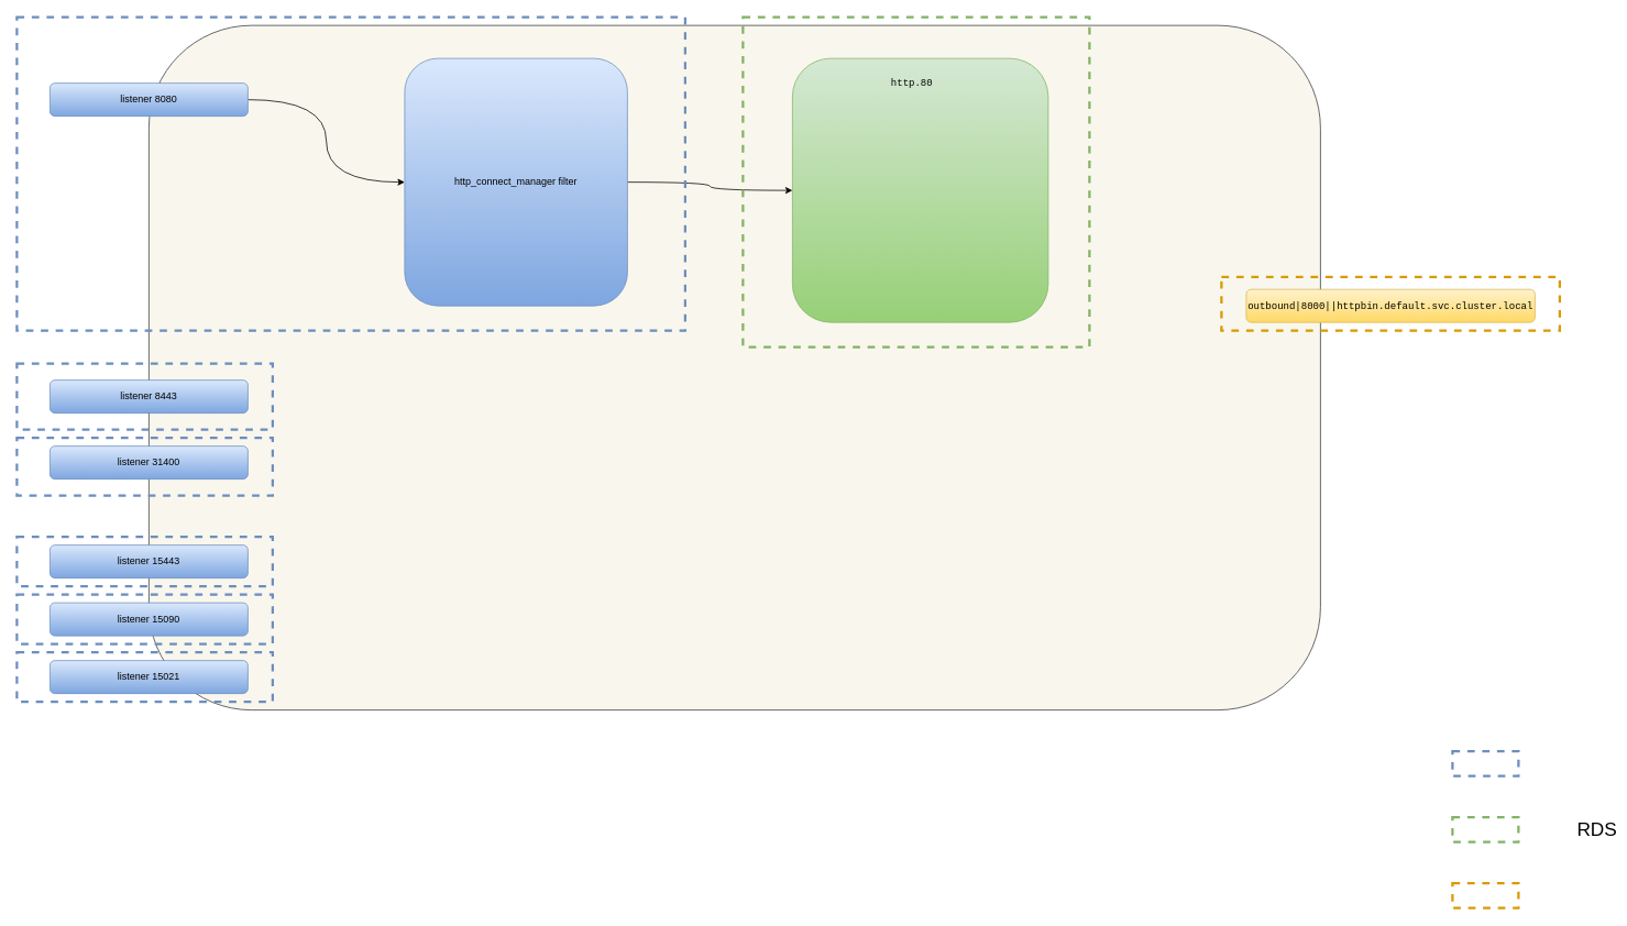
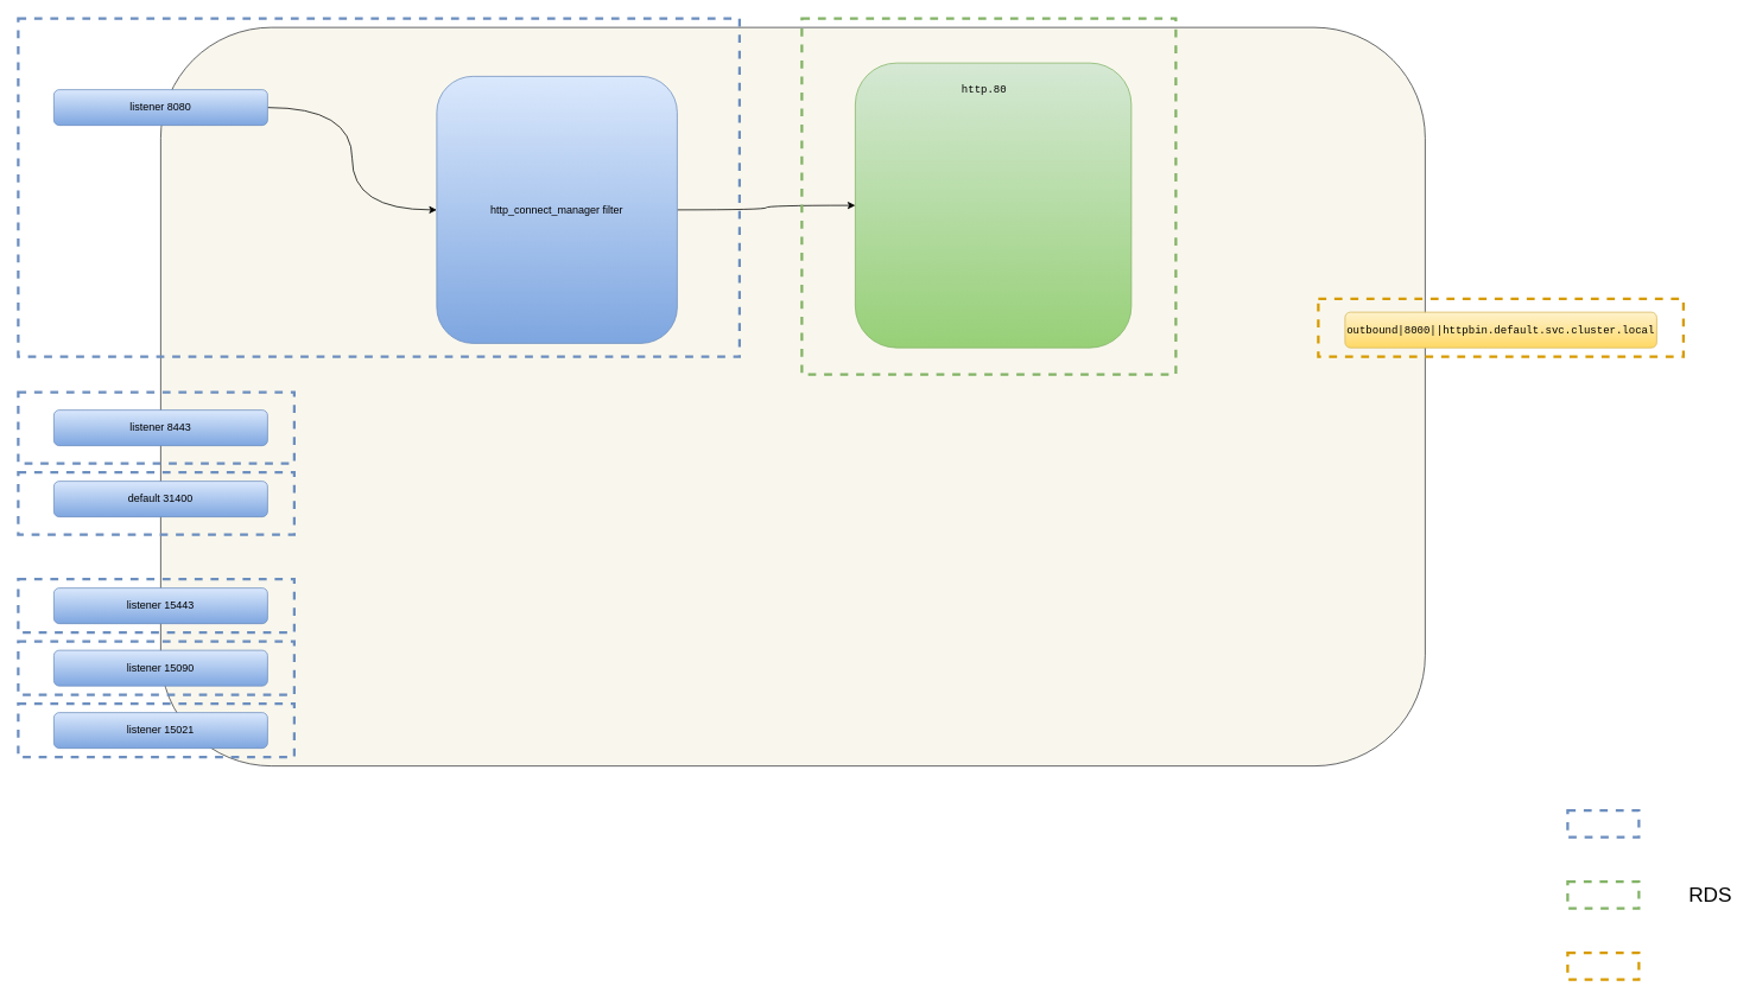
  <mxCell id="0" />
  <mxCell id="1" parent="0" />
  <mxCell id="2" value="" style="rounded=1;whiteSpace=wrap;html=1;fillColor=#f9f7ed;strokeColor=#36393d;" parent="1" vertex="1"><mxGeometry x="180" y="30" width="1420" height="830" as="geometry" /></mxCell>
  <mxCell id="3" style="edgeStyle=orthogonalEdgeStyle;curved=1;orthogonalLoop=1;jettySize=auto;html=1;entryX=0;entryY=0.5;entryDx=0;entryDy=0;" parent="1" source="4" target="12" edge="1"><mxGeometry relative="1" as="geometry" /></mxCell>
  <mxCell id="4" value="listener 8080" style="rounded=1;whiteSpace=wrap;html=1;gradientColor=#7ea6e0;fillColor=#dae8fc;strokeColor=#6c8ebf;" parent="1" vertex="1"><mxGeometry x="60" y="100" width="240" height="40" as="geometry" /></mxCell>
  <mxCell id="5" value="listener 8443" style="rounded=1;whiteSpace=wrap;html=1;gradientColor=#7ea6e0;fillColor=#dae8fc;strokeColor=#6c8ebf;" parent="1" vertex="1"><mxGeometry x="60" y="460" width="240" height="40" as="geometry" /></mxCell>
  <mxCell id="6" value="listener 15090" style="rounded=1;whiteSpace=wrap;html=1;gradientColor=#7ea6e0;fillColor=#dae8fc;strokeColor=#6c8ebf;" parent="1" vertex="1"><mxGeometry x="60" y="730" width="240" height="40" as="geometry" /></mxCell>
  <mxCell id="7" value="listener 15021" style="rounded=1;whiteSpace=wrap;html=1;gradientColor=#7ea6e0;fillColor=#dae8fc;strokeColor=#6c8ebf;" parent="1" vertex="1"><mxGeometry x="60" y="800" width="240" height="40" as="geometry" /></mxCell>
- <mxCell id="8" value="listener 31400" style="rounded=1;whiteSpace=wrap;html=1;gradientColor=#7ea6e0;fillColor=#dae8fc;strokeColor=#6c8ebf;" parent="1" vertex="1"><mxGeometry x="60" y="540" width="240" height="40" as="geometry" /></mxCell>
+ <mxCell id="8" value="default 31400" style="rounded=1;whiteSpace=wrap;html=1;gradientColor=#7ea6e0;fillColor=#dae8fc;strokeColor=#6c8ebf;" parent="1" vertex="1"><mxGeometry x="60" y="540" width="240" height="40" as="geometry" /></mxCell>
  <mxCell id="9" value="listener 15443" style="rounded=1;whiteSpace=wrap;html=1;gradientColor=#7ea6e0;fillColor=#dae8fc;strokeColor=#6c8ebf;" parent="1" vertex="1"><mxGeometry x="60" y="660" width="240" height="40" as="geometry" /></mxCell>
  <mxCell id="10" value="&lt;div style=&quot;font-family: &amp;quot;menlo&amp;quot; , &amp;quot;monaco&amp;quot; , &amp;quot;courier new&amp;quot; , monospace ; line-height: 18px&quot;&gt;&lt;div style=&quot;font-family: &amp;quot;menlo&amp;quot; , &amp;quot;monaco&amp;quot; , &amp;quot;courier new&amp;quot; , monospace ; line-height: 18px&quot;&gt;&lt;span style=&quot;&quot;&gt;outbound|8000||httpbin.default.svc.cluster.local&lt;/span&gt;&lt;/div&gt;&lt;/div&gt;" style="rounded=1;whiteSpace=wrap;html=1;gradientColor=#ffd966;fillColor=#fff2cc;strokeColor=#d6b656;" parent="1" vertex="1"><mxGeometry x="1510" y="350" width="350" height="40" as="geometry" /></mxCell>
  <mxCell id="11" style="edgeStyle=orthogonalEdgeStyle;curved=1;orthogonalLoop=1;jettySize=auto;html=1;entryX=0;entryY=0.5;entryDx=0;entryDy=0;" parent="1" source="12" target="13" edge="1"><mxGeometry relative="1" as="geometry" /></mxCell>
- <mxCell id="12" value="http_connect_manager filter" style="rounded=1;whiteSpace=wrap;html=1;gradientColor=#7ea6e0;fillColor=#dae8fc;strokeColor=#6c8ebf;" parent="1" vertex="1"><mxGeometry x="490" y="70" width="270" height="300" as="geometry" /></mxCell>
+ <mxCell id="12" value="http_connect_manager filter" style="rounded=1;whiteSpace=wrap;html=1;gradientColor=#7ea6e0;fillColor=#dae8fc;strokeColor=#6c8ebf;" parent="1" vertex="1"><mxGeometry x="490" y="85" width="270" height="300" as="geometry" /></mxCell>
  <mxCell id="13" value="" style="rounded=1;whiteSpace=wrap;html=1;gradientColor=#97d077;fillColor=#d5e8d4;strokeColor=#82b366;" parent="1" vertex="1"><mxGeometry x="960" y="70" width="310" height="320" as="geometry" /></mxCell>
  <mxCell id="14" value="&lt;div style=&quot;font-family: &amp;#34;menlo&amp;#34; , &amp;#34;monaco&amp;#34; , &amp;#34;courier new&amp;#34; , monospace ; line-height: 18px&quot;&gt;&lt;span&gt;http.80&lt;/span&gt;&lt;/div&gt;" style="text;html=1;strokeColor=none;align=center;verticalAlign=middle;whiteSpace=wrap;rounded=0;" parent="1" vertex="1"><mxGeometry x="900" y="90" width="410" height="20" as="geometry" /></mxCell>
  <mxCell id="15" value="" style="rounded=0;whiteSpace=wrap;html=1;dashed=1;strokeWidth=3;strokeColor=#6c8ebf;fillColor=none;" parent="1" vertex="1"><mxGeometry x="1760" y="910" width="80" height="30" as="geometry" /></mxCell>
  <mxCell id="16" value="" style="rounded=0;whiteSpace=wrap;html=1;dashed=1;strokeWidth=3;strokeColor=#82b366;fillColor=none;" parent="1" vertex="1"><mxGeometry x="1760" y="990" width="80" height="30" as="geometry" /></mxCell>
  <mxCell id="17" value="" style="rounded=0;whiteSpace=wrap;html=1;dashed=1;strokeWidth=3;strokeColor=#d79b00;fillColor=none;" parent="1" vertex="1"><mxGeometry x="1760" y="1070" width="80" height="30" as="geometry" /></mxCell>
- <mxCell id="18" value="&lt;font style=&quot;font-size: 23px&quot;&gt;RDS&lt;/font&gt;" style="text;html=1;align=center;verticalAlign=middle;resizable=0;points=[];autosize=1;strokeColor=none;" parent="1" vertex="1"><mxGeometry x="1905" y="995" width="60" height="20" as="geometry" /></mxCell>
+ <mxCell id="18" value="&lt;font style=&quot;font-size: 23px&quot;&gt;RDS&lt;/font&gt;" style="text;html=1;align=center;verticalAlign=middle;resizable=0;points=[];autosize=1;strokeColor=none;" parent="1" vertex="1"><mxGeometry x="1890" y="995" width="60" height="20" as="geometry" /></mxCell>
  <mxCell id="19" value="" style="rounded=0;whiteSpace=wrap;html=1;dashed=1;strokeWidth=3;strokeColor=#6c8ebf;fillColor=none;" parent="1" vertex="1"><mxGeometry x="20" y="20" width="810" height="380" as="geometry" /></mxCell>
  <mxCell id="20" value="" style="rounded=0;whiteSpace=wrap;html=1;dashed=1;strokeWidth=3;strokeColor=#6c8ebf;fillColor=none;" parent="1" vertex="1"><mxGeometry x="20" y="440" width="310" height="80" as="geometry" /></mxCell>
  <mxCell id="21" value="" style="rounded=0;whiteSpace=wrap;html=1;dashed=1;strokeWidth=3;strokeColor=#6c8ebf;fillColor=none;" parent="1" vertex="1"><mxGeometry x="20" y="530" width="310" height="70" as="geometry" /></mxCell>
  <mxCell id="22" value="" style="rounded=0;whiteSpace=wrap;html=1;dashed=1;strokeWidth=3;strokeColor=#6c8ebf;fillColor=none;" parent="1" vertex="1"><mxGeometry x="20" y="650" width="310" height="60" as="geometry" /></mxCell>
  <mxCell id="23" value="" style="rounded=0;whiteSpace=wrap;html=1;dashed=1;strokeWidth=3;strokeColor=#6c8ebf;fillColor=none;" parent="1" vertex="1"><mxGeometry x="20" y="720" width="310" height="60" as="geometry" /></mxCell>
  <mxCell id="24" value="" style="rounded=0;whiteSpace=wrap;html=1;dashed=1;strokeWidth=3;strokeColor=#6c8ebf;fillColor=none;" parent="1" vertex="1"><mxGeometry x="20" y="790" width="310" height="60" as="geometry" /></mxCell>
  <mxCell id="25" value="" style="rounded=0;whiteSpace=wrap;html=1;dashed=1;strokeWidth=3;strokeColor=#82b366;fillColor=none;" parent="1" vertex="1"><mxGeometry x="900" y="20" width="420" height="400" as="geometry" /></mxCell>
  <mxCell id="26" value="" style="rounded=0;whiteSpace=wrap;html=1;dashed=1;strokeWidth=3;strokeColor=#d79b00;fillColor=none;" parent="1" vertex="1"><mxGeometry x="1480" y="335" width="410" height="65" as="geometry" /></mxCell>
